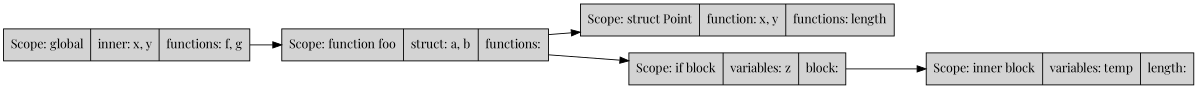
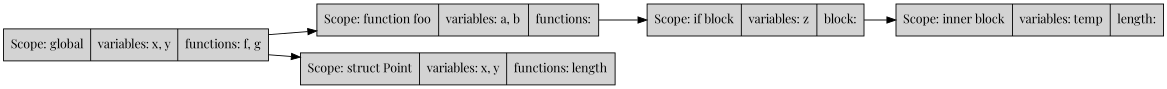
  digraph {
    fontname="Playfair Display"
    rankdir=LR
    node [fillcolor=lightgray fontname="Playfair Display" shape=record style=filled]
    edge [fontname="Playfair Display"]
-   n1 [label="{Scope: global | inner: x, y | functions: f, g}"]
-   n2 [label="{Scope: function foo | struct: a, b | functions: }"]
-   n3 [label="{Scope: struct Point | function: x, y | functions: length}"]
+   n1 [label="{Scope: global | variables: x, y | functions: f, g}"]
+   n2 [label="{Scope: function foo | variables: a, b | functions: }"]
+   n3 [label="{Scope: struct Point | variables: x, y | functions: length}"]
    n4 [label="{Scope: if block | variables: z | block: }"]
    n5 [label="{Scope: inner block | variables: temp | length: }"]
    n1 -> n2
-   n2 -> n3
+   n1 -> n3
    n2 -> n4
    n4 -> n5
  }
